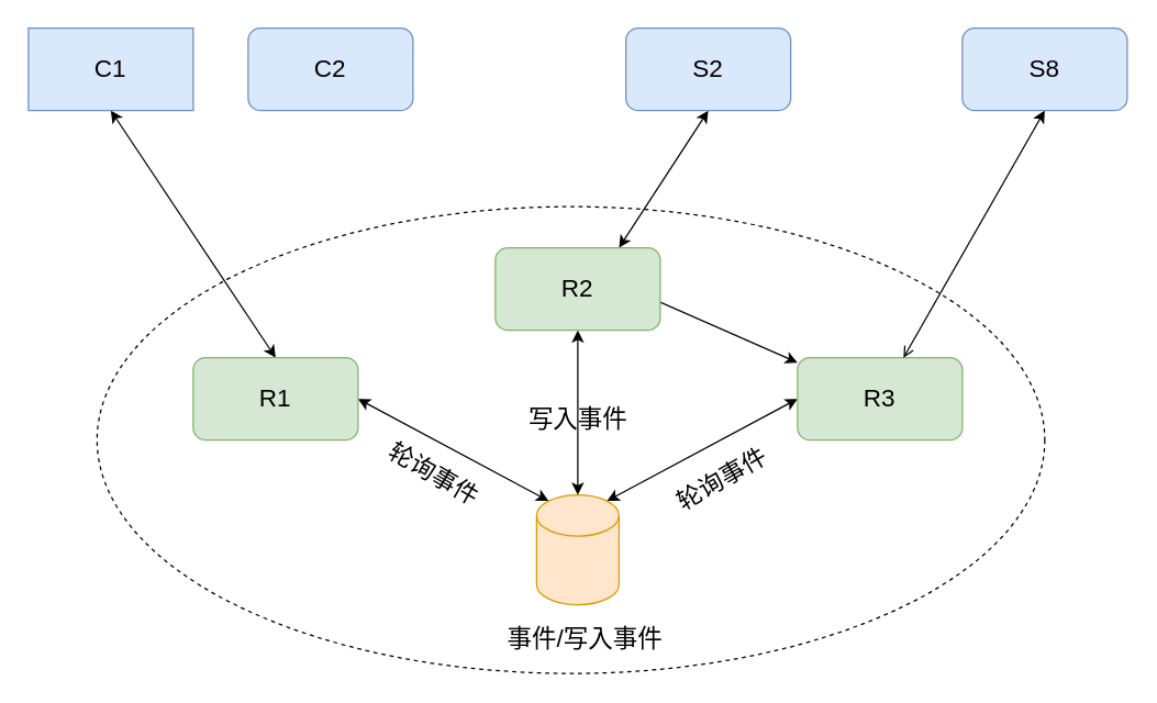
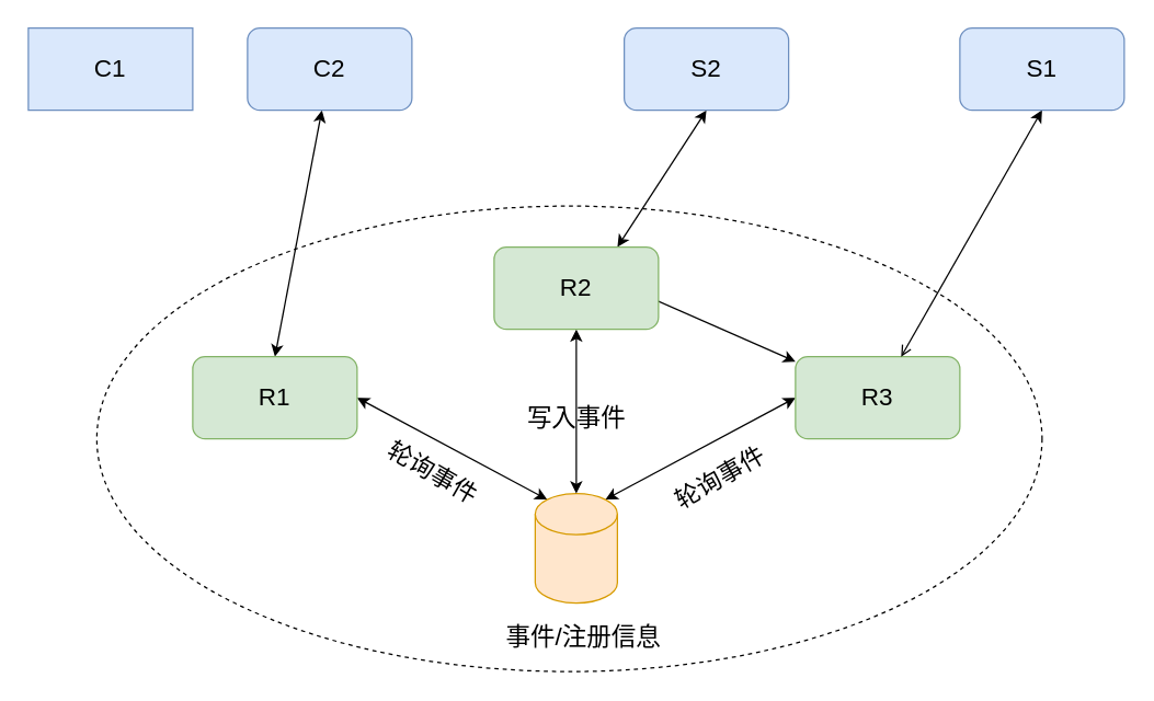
  <mxCell id="0" />
  <mxCell id="1" parent="0" />
  <mxCell id="2" value="" style="ellipse;whiteSpace=wrap;html=1;dashed=1;fontSize=18;strokeWidth=1;" parent="1" vertex="1"><mxGeometry x="70" y="150" width="690" height="340" as="geometry" /></mxCell>
- <mxCell id="3" style="rounded=0;orthogonalLoop=1;jettySize=auto;html=1;exitX=0.5;exitY=0;exitDx=0;exitDy=0;entryX=0.5;entryY=1;entryDx=0;entryDy=0;horizontal=1;strokeWidth=1;fontStyle=0;startArrow=classic;startFill=1;" parent="1" source="5" target="9" edge="1"><mxGeometry relative="1" as="geometry" /></mxCell>
+ <mxCell id="3" style="rounded=0;orthogonalLoop=1;jettySize=auto;html=1;exitX=0.5;exitY=0;exitDx=0;exitDy=0;horizontal=1;strokeWidth=1;fontStyle=0;startArrow=classic;startFill=1;" parent="1" source="5" target="10" edge="1"><mxGeometry relative="1" as="geometry" /></mxCell>
  <mxCell id="4" style="edgeStyle=none;rounded=0;orthogonalLoop=1;jettySize=auto;html=1;entryX=0.145;entryY=0;entryDx=0;entryDy=4.35;entryPerimeter=0;endArrow=classic;endFill=1;startArrow=classic;startFill=1;horizontal=1;strokeWidth=1;fontStyle=0;exitX=1;exitY=0.5;exitDx=0;exitDy=0;" parent="1" source="5" target="15" edge="1"><mxGeometry relative="1" as="geometry" /></mxCell>
  <mxCell id="5" value="R1" style="rounded=1;whiteSpace=wrap;html=1;horizontal=1;strokeWidth=1;fontStyle=0;fontSize=18;fillColor=#d5e8d4;strokeColor=#82b366;" parent="1" vertex="1"><mxGeometry x="140" y="260" width="120" height="60" as="geometry" /></mxCell>
  <mxCell id="6" style="edgeStyle=none;rounded=0;orthogonalLoop=1;jettySize=auto;html=1;exitX=0.25;exitY=0;exitDx=0;exitDy=0;horizontal=1;strokeWidth=1;fontStyle=0;startArrow=classic;startFill=1;" parent="1" source="20" target="8" edge="1"><mxGeometry relative="1" as="geometry" /></mxCell>
  <mxCell id="7" style="edgeStyle=none;orthogonalLoop=1;jettySize=auto;html=1;exitX=0;exitY=0.5;exitDx=0;exitDy=0;entryX=0.855;entryY=0;entryDx=0;entryDy=4.35;entryPerimeter=0;endArrow=classic;endFill=1;startArrow=classic;startFill=1;targetPerimeterSpacing=0;jumpStyle=arc;rounded=0;strokeWidth=1;horizontal=1;fontStyle=0;endSize=6;sketch=0;shadow=0;" parent="1" source="8" target="15" edge="1"><mxGeometry relative="1" as="geometry" /></mxCell>
  <mxCell id="8" value="R3" style="rounded=1;whiteSpace=wrap;html=1;horizontal=1;strokeWidth=1;fontStyle=0;fontSize=18;fillColor=#d5e8d4;strokeColor=#82b366;" parent="1" vertex="1"><mxGeometry x="580" y="260" width="120" height="60" as="geometry" /></mxCell>
  <mxCell id="9" value="C1" style="whiteSpace=wrap;html=1;fontSize=18;horizontal=1;strokeWidth=1;fontStyle=0;fillColor=#dae8fc;strokeColor=#6c8ebf;rounded=0;" parent="1" vertex="1"><mxGeometry x="20" y="20" width="120" height="60" as="geometry" /></mxCell>
  <mxCell id="10" value="C2" style="rounded=1;whiteSpace=wrap;html=1;fontSize=18;horizontal=1;strokeWidth=1;fontStyle=0;fillColor=#dae8fc;strokeColor=#6c8ebf;" parent="1" vertex="1"><mxGeometry x="180" y="20" width="120" height="60" as="geometry" /></mxCell>
  <mxCell id="11" style="edgeStyle=none;rounded=0;orthogonalLoop=1;jettySize=auto;html=1;exitX=0.5;exitY=1;exitDx=0;exitDy=0;horizontal=1;strokeWidth=1;fontStyle=0;startArrow=classic;startFill=1;endArrow=open;" parent="1" source="12" target="8" edge="1"><mxGeometry relative="1" as="geometry"><mxPoint x="830" y="330" as="targetPoint" /></mxGeometry></mxCell>
- <mxCell id="12" value="S8" style="rounded=1;whiteSpace=wrap;html=1;fontSize=18;horizontal=1;strokeWidth=1;fontStyle=0;fillColor=#dae8fc;strokeColor=#6c8ebf;" parent="1" vertex="1"><mxGeometry x="700" y="20" width="120" height="60" as="geometry" /></mxCell>
+ <mxCell id="12" value="S1" style="rounded=1;whiteSpace=wrap;html=1;fontSize=18;horizontal=1;strokeWidth=1;fontStyle=0;fillColor=#dae8fc;strokeColor=#6c8ebf;" parent="1" vertex="1"><mxGeometry x="700" y="20" width="120" height="60" as="geometry" /></mxCell>
  <mxCell id="13" style="edgeStyle=none;rounded=0;orthogonalLoop=1;jettySize=auto;html=1;exitX=0.5;exitY=1;exitDx=0;exitDy=0;entryX=0.75;entryY=0;entryDx=0;entryDy=0;horizontal=1;strokeWidth=1;fontStyle=0;startArrow=classic;startFill=1;" parent="1" source="14" target="20" edge="1"><mxGeometry relative="1" as="geometry" /></mxCell>
  <mxCell id="14" value="S2" style="rounded=1;whiteSpace=wrap;html=1;fontSize=18;horizontal=1;strokeWidth=1;fontStyle=0;fillColor=#dae8fc;strokeColor=#6c8ebf;" parent="1" vertex="1"><mxGeometry x="455" y="20" width="120" height="60" as="geometry" /></mxCell>
  <mxCell id="15" value="" style="shape=cylinder3;whiteSpace=wrap;html=1;boundedLbl=1;backgroundOutline=1;size=15;horizontal=1;strokeWidth=1;fontStyle=0;fillColor=#ffe6cc;strokeColor=#d79b00;" parent="1" vertex="1"><mxGeometry x="390" y="360" width="60" height="80" as="geometry" /></mxCell>
- <mxCell id="16" value="事件/写入事件" style="text;html=1;resizable=0;autosize=1;align=center;verticalAlign=middle;points=[];fillColor=none;strokeColor=none;rounded=0;fontSize=18;fontStyle=0;strokeWidth=1;" parent="1" vertex="1"><mxGeometry x="360" y="450" width="130" height="30" as="geometry" /></mxCell>
+ <mxCell id="16" value="事件/注册信息" style="text;html=1;resizable=0;autosize=1;align=center;verticalAlign=middle;points=[];fillColor=none;strokeColor=none;rounded=0;fontSize=18;fontStyle=0;strokeWidth=1;" parent="1" vertex="1"><mxGeometry x="360" y="450" width="130" height="30" as="geometry" /></mxCell>
  <mxCell id="17" value="写入事件" style="text;html=1;resizable=0;autosize=1;align=center;verticalAlign=middle;points=[];fillColor=none;strokeColor=none;rounded=0;fontSize=18;rotation=0;strokeWidth=1;fontStyle=0" parent="1" vertex="1"><mxGeometry x="375" y="290" width="90" height="30" as="geometry" /></mxCell>
  <mxCell id="18" value="轮询事件" style="text;html=1;resizable=0;autosize=1;align=center;verticalAlign=middle;points=[];fillColor=none;strokeColor=none;rounded=0;fontSize=18;rotation=30;strokeWidth=1;fontStyle=0" parent="1" vertex="1"><mxGeometry x="270" y="330" width="90" height="30" as="geometry" /></mxCell>
  <mxCell id="19" style="edgeStyle=none;rounded=0;sketch=0;jumpStyle=arc;orthogonalLoop=1;jettySize=auto;html=1;exitX=0.5;exitY=1;exitDx=0;exitDy=0;shadow=0;fontSize=18;startArrow=classic;startFill=1;endArrow=classic;endFill=1;endSize=6;targetPerimeterSpacing=0;strokeWidth=1;" parent="1" source="20" target="15" edge="1"><mxGeometry relative="1" as="geometry" /></mxCell>
  <mxCell id="20" value="R2" style="rounded=1;whiteSpace=wrap;html=1;horizontal=1;strokeWidth=1;fontStyle=0;fontSize=18;fillColor=#d5e8d4;strokeColor=#82b366;" parent="1" vertex="1"><mxGeometry x="360" y="180" width="120" height="60" as="geometry" /></mxCell>
  <mxCell id="21" value="轮询事件" style="text;html=1;resizable=0;autosize=1;align=center;verticalAlign=middle;points=[];fillColor=none;strokeColor=none;rounded=0;fontSize=18;rotation=-30;strokeWidth=1;fontStyle=0" parent="1" vertex="1"><mxGeometry x="480" y="334" width="90" height="30" as="geometry" /></mxCell>
